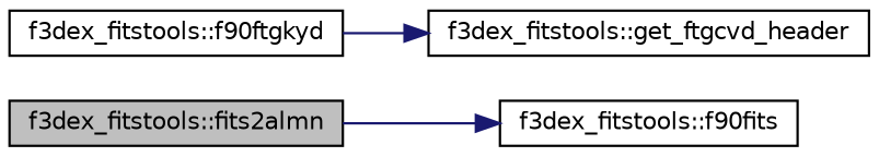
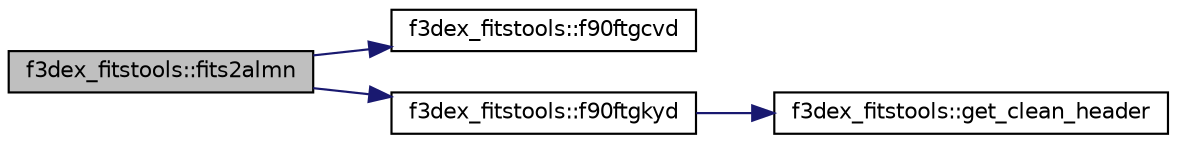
  digraph {
    rankdir=LR
    node [color=black fillcolor=white fontname=Helvetica fontsize=10 shape=record style=filled]
    edge [color=midnightblue fontname=Helvetica fontsize=10 labelfontname=Helvetica labelfontsize=10 style=solid]
    n1 [fillcolor=grey75 fontcolor=black height=0.2 label="f3dex_fitstools::fits2almn" width=0.4]
-   n2 [height=0.2 label="f3dex_fitstools::f90fits" width=0.4]
+   n2 [height=0.2 label="f3dex_fitstools::f90ftgcvd" width=0.4]
    n3 [height=0.2 label="f3dex_fitstools::f90ftgkyd" width=0.4]
-   n4 [height=0.2 label="f3dex_fitstools::get_ftgcvd_header" width=0.4]
+   n4 [height=0.2 label="f3dex_fitstools::get_clean_header" width=0.4]
    n1 -> n2
+   n1 -> n3
    n3 -> n4
  }
